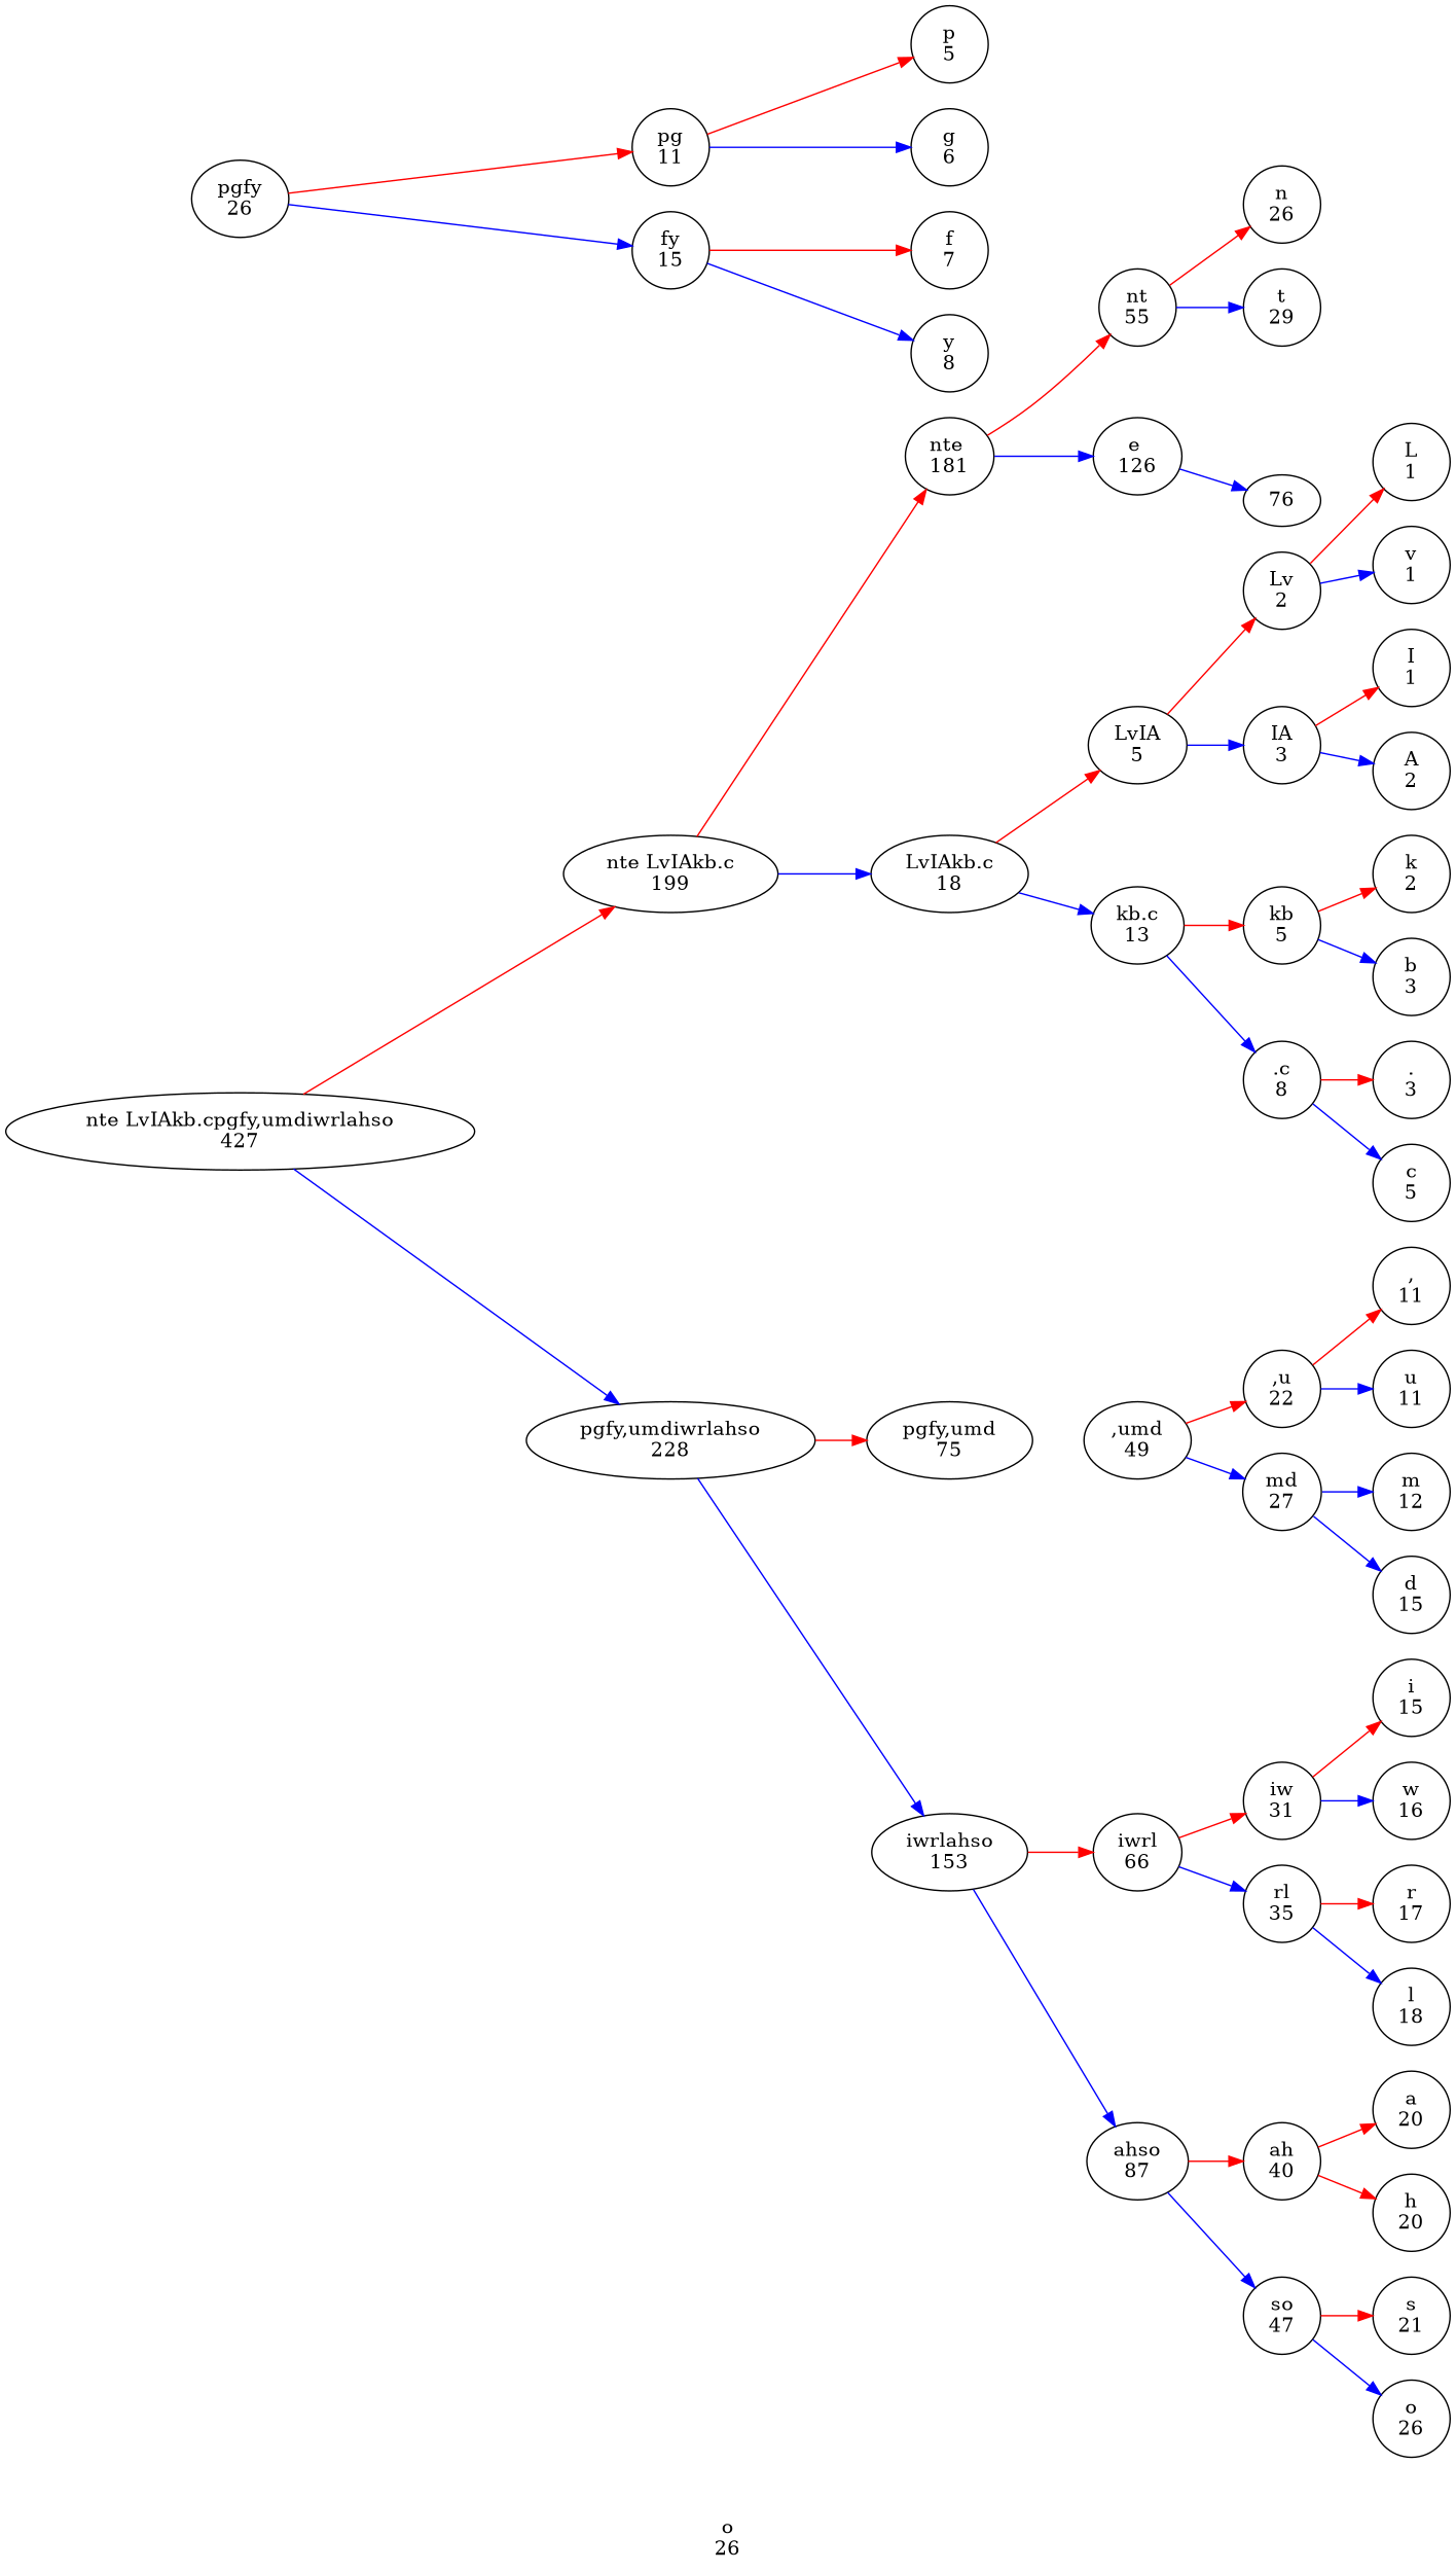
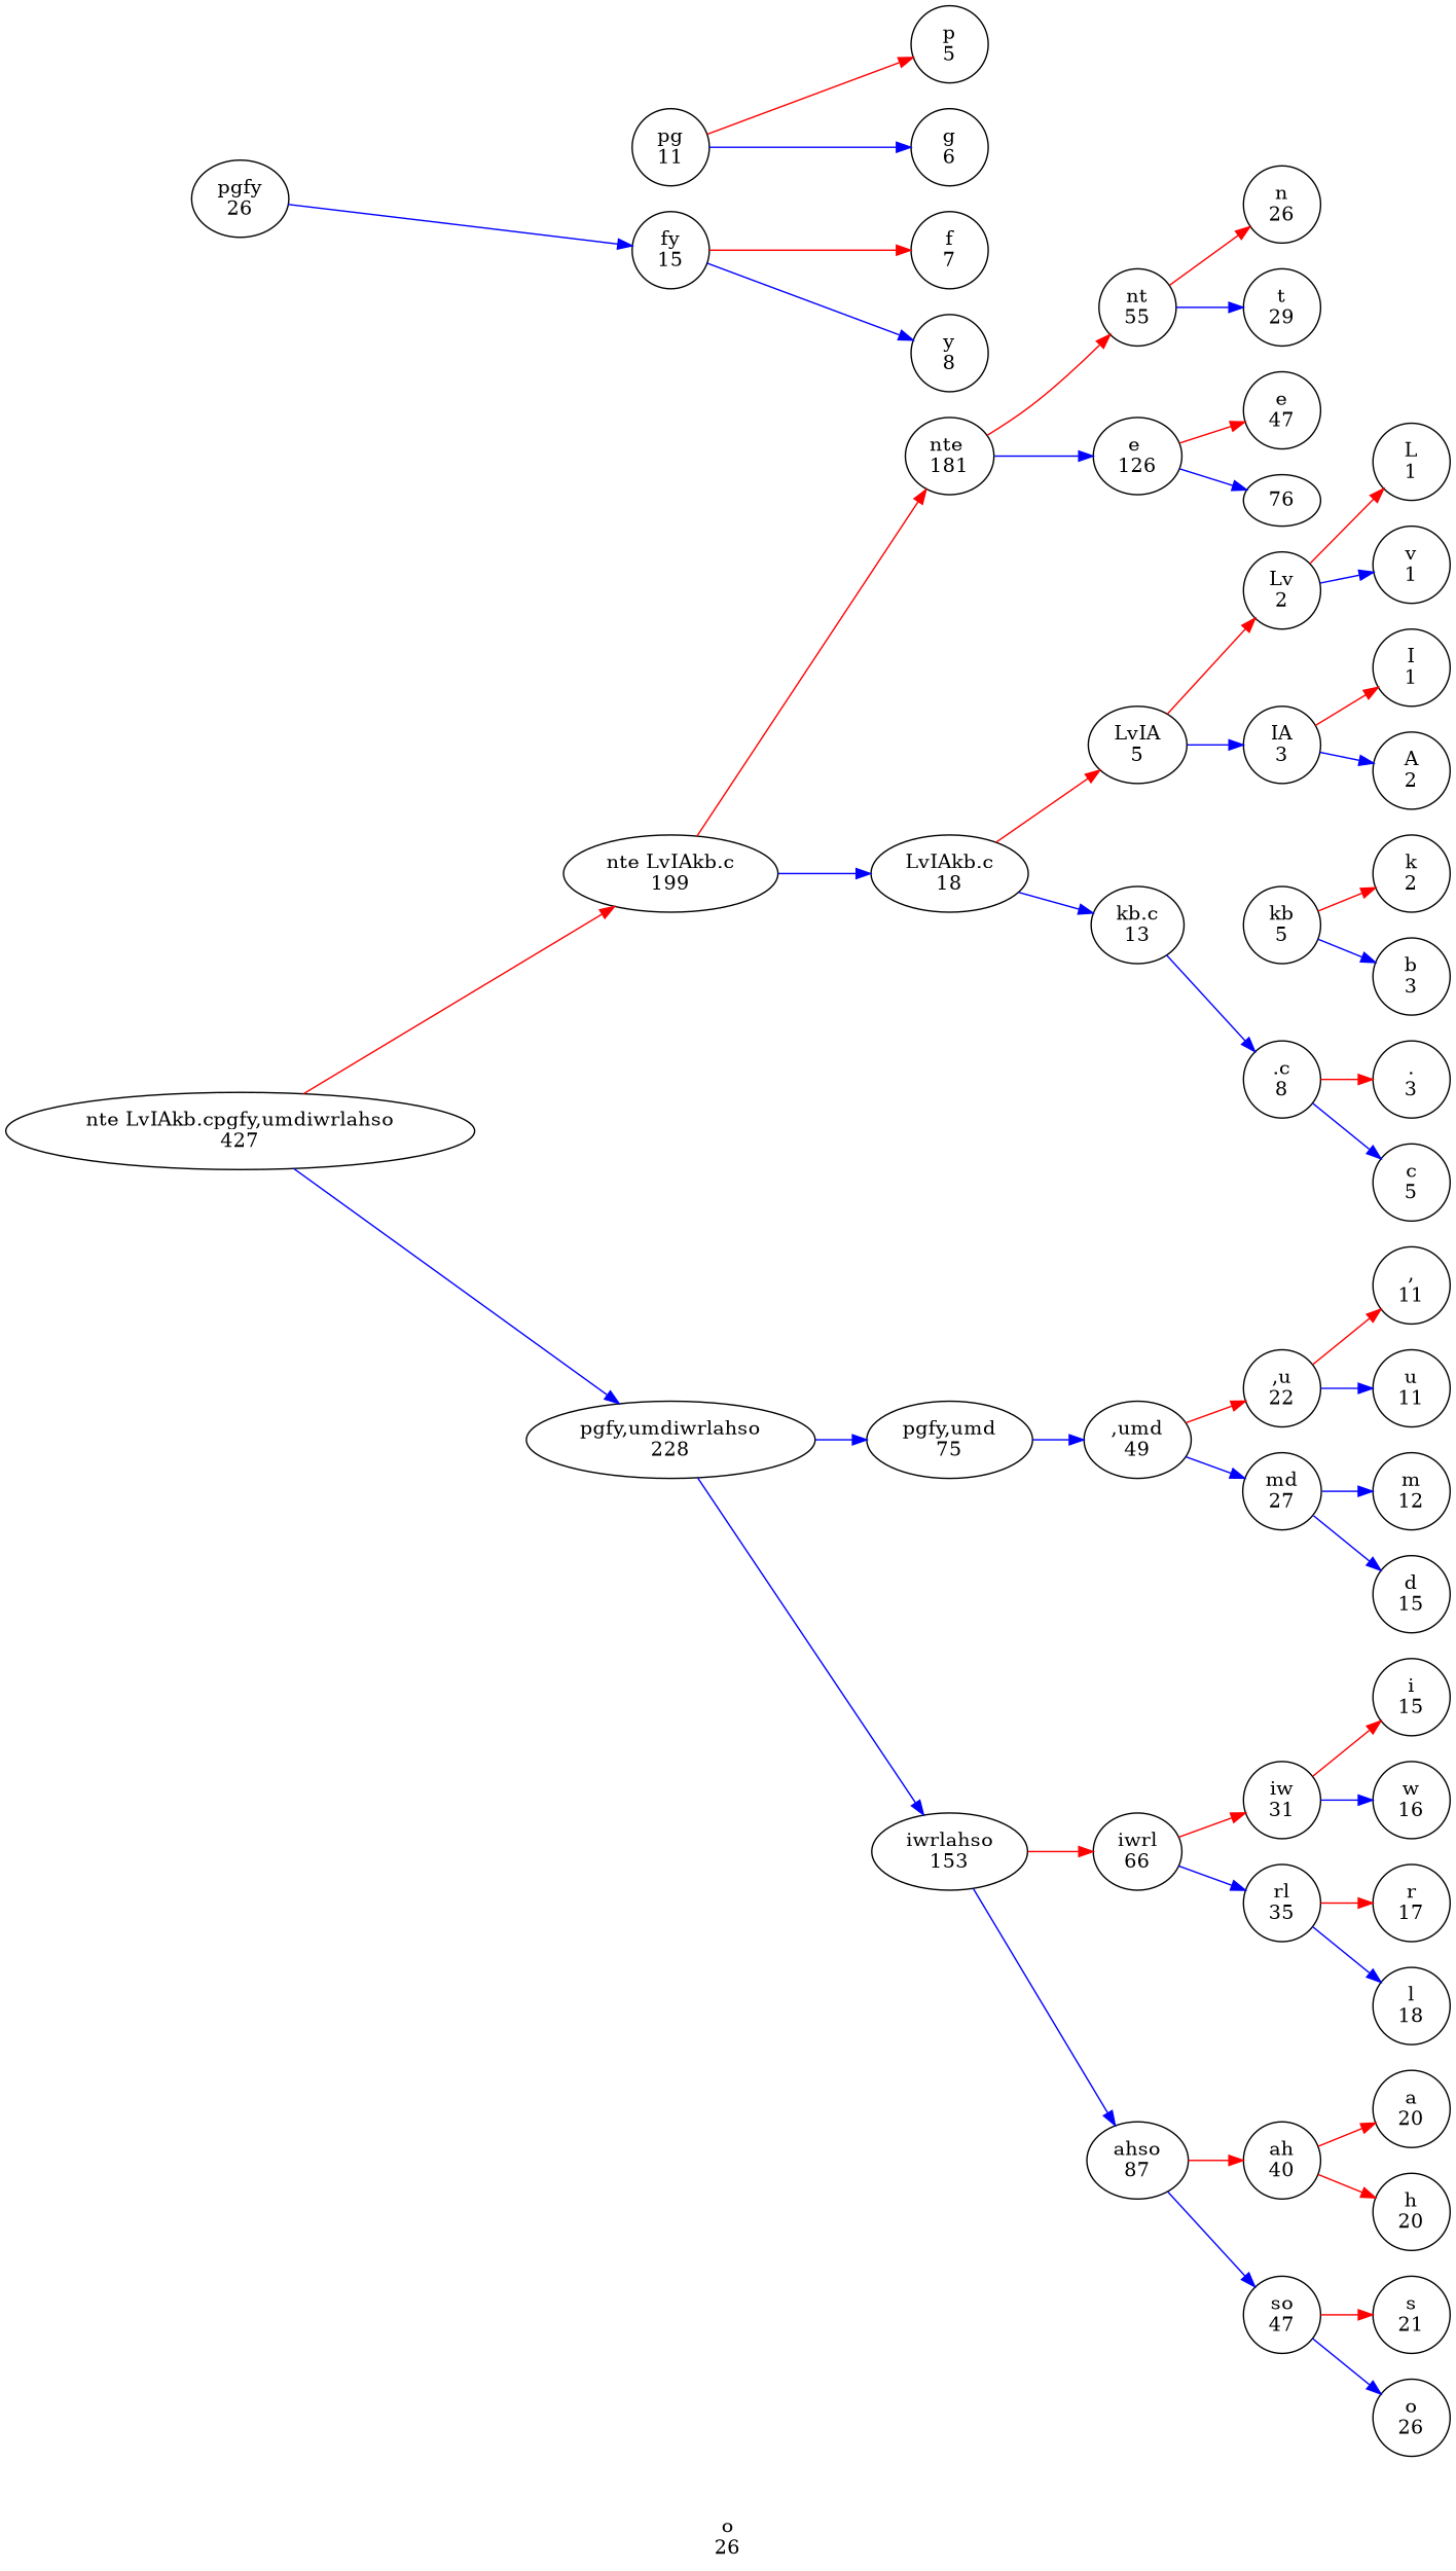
  digraph {
    label="o\n26"
    rankdir=LR
    edge [color=blue]
    "nte LvIAkb.cpgfy,umdiwrlahso\n427"
    "nte LvIAkb.c\n199"
    "pgfy,umdiwrlahso\n228"
    "nte \n181"
    "LvIAkb.c\n18"
    "pgfy,umd\n75"
    "iwrlahso\n153"
    "nt\n55"
    "e \n126"
    "LvIA\n5"
    "kb.c\n13"
    "n\n26"
    "t\n29"
+   "e\n47"
    n15 [label=76]
    "Lv\n2"
    "IA\n3"
    "kb\n5"
    ".c\n8"
    "L\n1"
    "v\n1"
    "I\n1"
    "A\n2"
    "k\n2"
    "b\n3"
    ".\n3"
    "c\n5"
    ",umd\n49"
    "iwrl\n66"
    "ahso\n87"
    "pgfy\n26"
    "pg\n11"
    "fy\n15"
    ",u\n22"
    "md\n27"
    "p\n5"
    "g\n6"
    "f\n7"
    "y\n8"
    ",\n11"
    "u\n11"
    "m\n12"
    "d\n15"
    "iw\n31"
    "rl\n35"
    "ah\n40"
    "so\n47"
    "i\n15"
    "w\n16"
    "r\n17"
    "l\n18"
    "a\n20"
    "h\n20"
    "s\n21"
    "o\n26"
    "nte LvIAkb.cpgfy,umdiwrlahso\n427" -> "nte LvIAkb.c\n199" [color=red]
    "nte LvIAkb.cpgfy,umdiwrlahso\n427" -> "pgfy,umdiwrlahso\n228"
    "nte LvIAkb.c\n199" -> "nte \n181" [color=red]
    "nte LvIAkb.c\n199" -> "LvIAkb.c\n18"
-   "pgfy,umdiwrlahso\n228" -> "pgfy,umd\n75" [color=red]
+   "pgfy,umdiwrlahso\n228" -> "pgfy,umd\n75"
    "pgfy,umdiwrlahso\n228" -> "iwrlahso\n153"
    "nte \n181" -> "nt\n55" [color=red]
    "nte \n181" -> "e \n126"
    "LvIAkb.c\n18" -> "LvIA\n5" [color=red]
    "LvIAkb.c\n18" -> "kb.c\n13"
+   "pgfy,umd\n75" -> ",umd\n49"
    "iwrlahso\n153" -> "iwrl\n66" [color=red]
    "iwrlahso\n153" -> "ahso\n87"
    "nt\n55" -> "n\n26" [color=red]
    "nt\n55" -> "t\n29"
+   "e \n126" -> "e\n47" [color=red]
    "e \n126" -> n15
    "LvIA\n5" -> "Lv\n2" [color=red]
    "LvIA\n5" -> "IA\n3"
-   "kb.c\n13" -> "kb\n5" [color=red]
    "kb.c\n13" -> ".c\n8"
    "Lv\n2" -> "L\n1" [color=red]
    "Lv\n2" -> "v\n1"
    "IA\n3" -> "I\n1" [color=red]
    "IA\n3" -> "A\n2"
    "kb\n5" -> "k\n2" [color=red]
    "kb\n5" -> "b\n3"
    ".c\n8" -> ".\n3" [color=red]
    ".c\n8" -> "c\n5"
    ",umd\n49" -> ",u\n22" [color=red]
    ",umd\n49" -> "md\n27"
    "iwrl\n66" -> "iw\n31" [color=red]
    "iwrl\n66" -> "rl\n35"
    "ahso\n87" -> "ah\n40" [color=red]
    "ahso\n87" -> "so\n47"
-   "pgfy\n26" -> "pg\n11" [color=red]
    "pgfy\n26" -> "fy\n15"
    "pg\n11" -> "p\n5" [color=red]
    "pg\n11" -> "g\n6"
    "fy\n15" -> "f\n7" [color=red]
    "fy\n15" -> "y\n8"
    ",u\n22" -> ",\n11" [color=red]
    ",u\n22" -> "u\n11"
    "md\n27" -> "m\n12"
    "md\n27" -> "d\n15"
    "iw\n31" -> "i\n15" [color=red]
    "iw\n31" -> "w\n16"
    "rl\n35" -> "r\n17" [color=red]
    "rl\n35" -> "l\n18"
    "ah\n40" -> "a\n20" [color=red]
    "ah\n40" -> "h\n20" [color=red]
    "so\n47" -> "s\n21" [color=red]
    "so\n47" -> "o\n26"
  }
